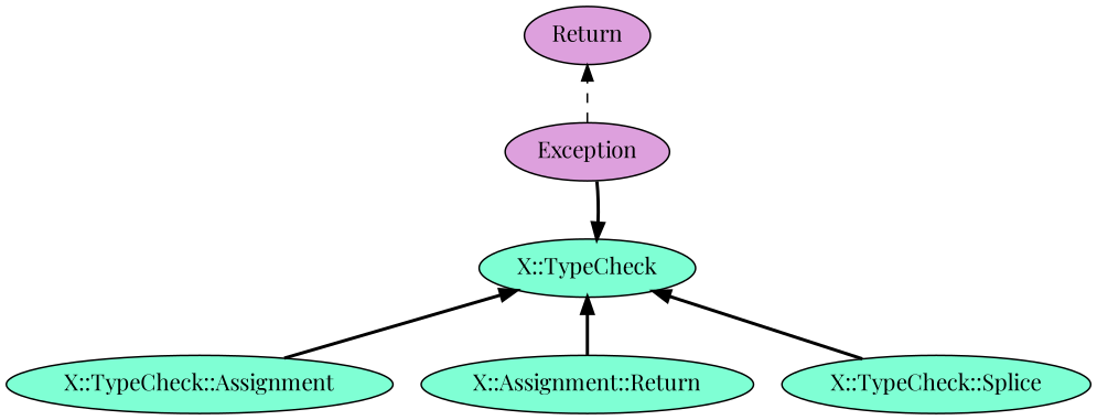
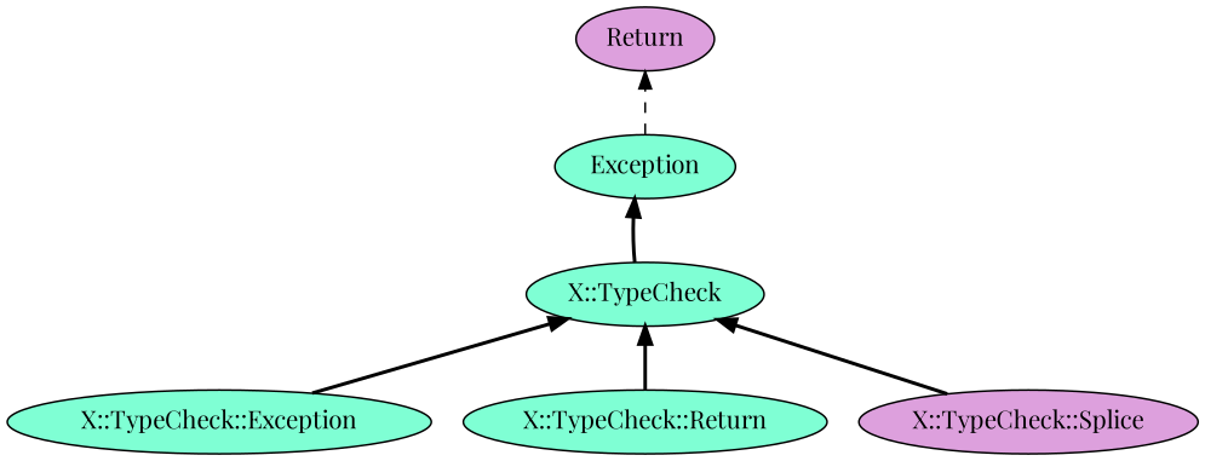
  digraph {
    fontname="Playfair Display"
    rankdir=BT
    splines=polyline
    node [color="#000000" fillcolor=aquamarine fontcolor="#000000" fontname="Playfair Display" style=filled]
    edge [color="#000000" fontname="Playfair Display" style=bold]
    "X::TypeCheck"
-   Exception [fillcolor=plum]
+   Exception
    n3 [fillcolor=plum label=Return]
-   "X::TypeCheck::Assignment"
-   "X::TypeCheck::Return" [label="X::Assignment::Return"]
-   "X::TypeCheck::Splice"
-   Exception -> "X::TypeCheck"
+   "X::TypeCheck::Assignment" [label="X::TypeCheck::Exception"]
+   "X::TypeCheck::Return"
+   "X::TypeCheck::Splice" [fillcolor=plum]
+   "X::TypeCheck" -> Exception
    Exception -> n3 [style=dashed]
    "X::TypeCheck::Assignment" -> "X::TypeCheck"
    "X::TypeCheck::Return" -> "X::TypeCheck"
    "X::TypeCheck::Splice" -> "X::TypeCheck"
  }
